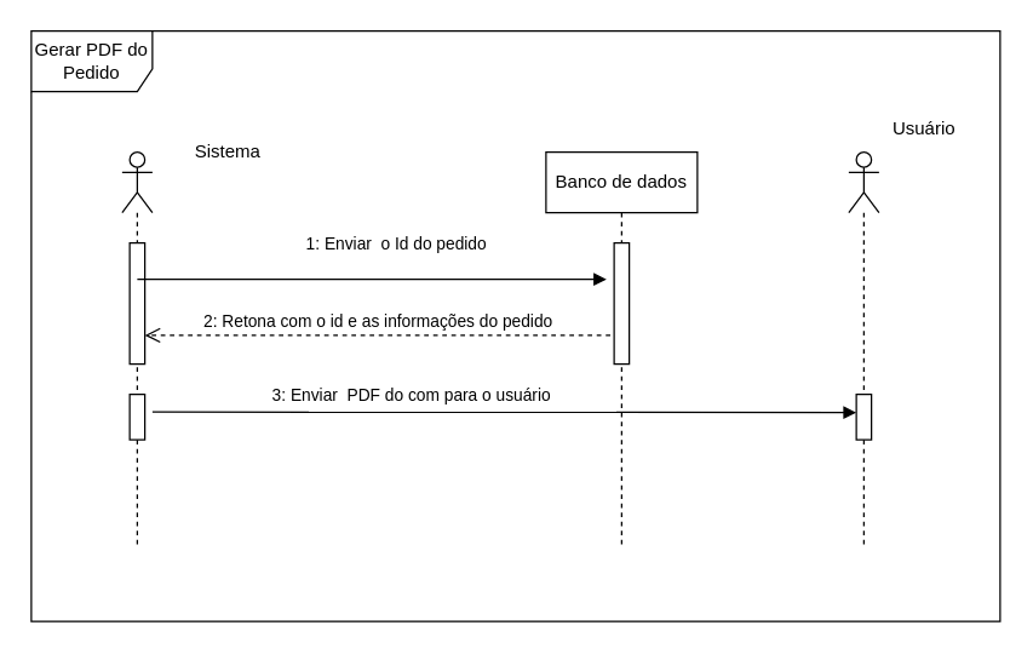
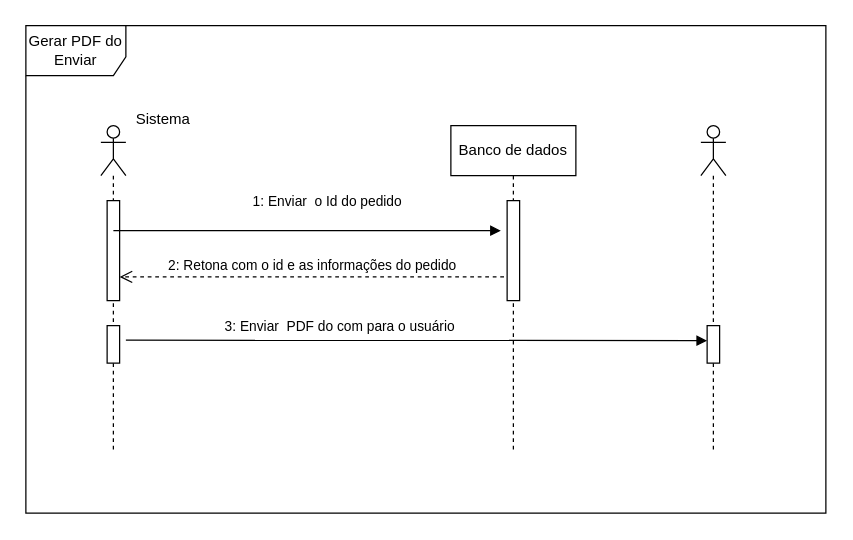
  <mxCell id="0" />
  <mxCell id="1" parent="0" />
- <mxCell id="2" value="Gerar PDF do Pedido" style="shape=umlFrame;whiteSpace=wrap;html=1;width=80;height=40;" parent="1" vertex="1"><mxGeometry x="20" y="20" width="640" height="390" as="geometry" /></mxCell>
+ <mxCell id="2" value="Gerar PDF do Enviar" style="shape=umlFrame;whiteSpace=wrap;html=1;width=80;height=40;" parent="1" vertex="1"><mxGeometry x="20" y="20" width="640" height="390" as="geometry" /></mxCell>
  <mxCell id="3" value="" style="shape=umlLifeline;participant=umlActor;perimeter=lifelinePerimeter;whiteSpace=wrap;html=1;container=1;collapsible=0;recursiveResize=0;verticalAlign=top;spacingTop=36;outlineConnect=0;" parent="1" vertex="1"><mxGeometry x="80" y="100" width="20" height="260" as="geometry" /></mxCell>
  <mxCell id="4" value="" style="html=1;points=[];perimeter=orthogonalPerimeter;" parent="3" vertex="1"><mxGeometry x="5" y="60" width="10" height="80" as="geometry" /></mxCell>
  <mxCell id="5" value="" style="html=1;points=[];perimeter=orthogonalPerimeter;" parent="3" vertex="1"><mxGeometry x="5" y="160" width="10" height="30" as="geometry" /></mxCell>
- <mxCell id="6" value="Sistema" style="text;html=1;strokeColor=none;fillColor=none;align=center;verticalAlign=middle;whiteSpace=wrap;rounded=0;" parent="1" vertex="1"><mxGeometry x="120" y="85" width="60" height="30" as="geometry" /></mxCell>
+ <mxCell id="6" value="Sistema" style="text;html=1;strokeColor=none;fillColor=none;align=center;verticalAlign=middle;whiteSpace=wrap;rounded=0;" parent="1" vertex="1"><mxGeometry x="100" y="80" width="60" height="30" as="geometry" /></mxCell>
  <mxCell id="7" value="&lt;font style=&quot;font-size: 11px;&quot;&gt;2: Retona com o id e as informações do pedido&lt;/font&gt;" style="html=1;verticalAlign=bottom;endArrow=open;dashed=1;endSize=8;fontSize=10;exitX=-0.25;exitY=0.625;exitDx=0;exitDy=0;exitPerimeter=0;entryX=1;entryY=0.5;entryDx=0;entryDy=0;entryPerimeter=0;" parent="1" edge="1"><mxGeometry relative="1" as="geometry"><mxPoint x="402.5" y="221" as="sourcePoint" /><mxPoint x="95" y="221" as="targetPoint" /></mxGeometry></mxCell>
  <mxCell id="8" value="" style="html=1;verticalAlign=bottom;endArrow=block;" parent="1" edge="1"><mxGeometry width="80" relative="1" as="geometry"><mxPoint x="90" y="184" as="sourcePoint" /><mxPoint x="400" y="184" as="targetPoint" /><Array as="points"><mxPoint x="210" y="184" /><mxPoint x="240" y="184" /><mxPoint x="270" y="184" /></Array></mxGeometry></mxCell>
  <mxCell id="9" value="1: Enviar&amp;nbsp; o Id do pedido" style="edgeLabel;html=1;align=center;verticalAlign=middle;resizable=0;points=[];" parent="8" vertex="1" connectable="0"><mxGeometry x="0.219" relative="1" as="geometry"><mxPoint x="-19" y="-24" as="offset" /></mxGeometry></mxCell>
  <mxCell id="10" value="Banco de dados" style="shape=umlLifeline;perimeter=lifelinePerimeter;whiteSpace=wrap;html=1;container=1;collapsible=0;recursiveResize=0;outlineConnect=0;" parent="1" vertex="1"><mxGeometry x="360" y="100" width="100" height="260" as="geometry" /></mxCell>
  <mxCell id="11" value="" style="html=1;points=[];perimeter=orthogonalPerimeter;" parent="10" vertex="1"><mxGeometry x="45" y="60" width="10" height="80" as="geometry" /></mxCell>
  <mxCell id="12" value="" style="shape=umlLifeline;participant=umlActor;perimeter=lifelinePerimeter;whiteSpace=wrap;html=1;container=1;collapsible=0;recursiveResize=0;verticalAlign=top;spacingTop=36;outlineConnect=0;" vertex="1" parent="1"><mxGeometry x="560" y="100" width="20" height="260" as="geometry" /></mxCell>
  <mxCell id="13" value="" style="html=1;points=[];perimeter=orthogonalPerimeter;" vertex="1" parent="12"><mxGeometry x="5" y="160" width="10" height="30" as="geometry" /></mxCell>
- <mxCell id="14" value="Usuário" style="text;html=1;strokeColor=none;fillColor=none;align=center;verticalAlign=middle;whiteSpace=wrap;rounded=0;" vertex="1" parent="1"><mxGeometry x="580" y="70" width="60" height="30" as="geometry" /></mxCell>
  <mxCell id="15" value="" style="html=1;verticalAlign=bottom;endArrow=block;exitX=0;exitY=0.865;exitDx=0;exitDy=0;exitPerimeter=0;entryX=0;entryY=0.4;entryDx=0;entryDy=0;entryPerimeter=0;" edge="1" parent="1" target="13"><mxGeometry width="80" relative="1" as="geometry"><mxPoint x="100" y="271.68" as="sourcePoint" /><mxPoint x="371.67" y="270" as="targetPoint" /></mxGeometry></mxCell>
  <mxCell id="16" value="3: Enviar&amp;nbsp; PDF do com para o usuário" style="edgeLabel;html=1;align=center;verticalAlign=middle;resizable=0;points=[];" vertex="1" connectable="0" parent="1"><mxGeometry x="270" y="260" as="geometry" /></mxCell>
